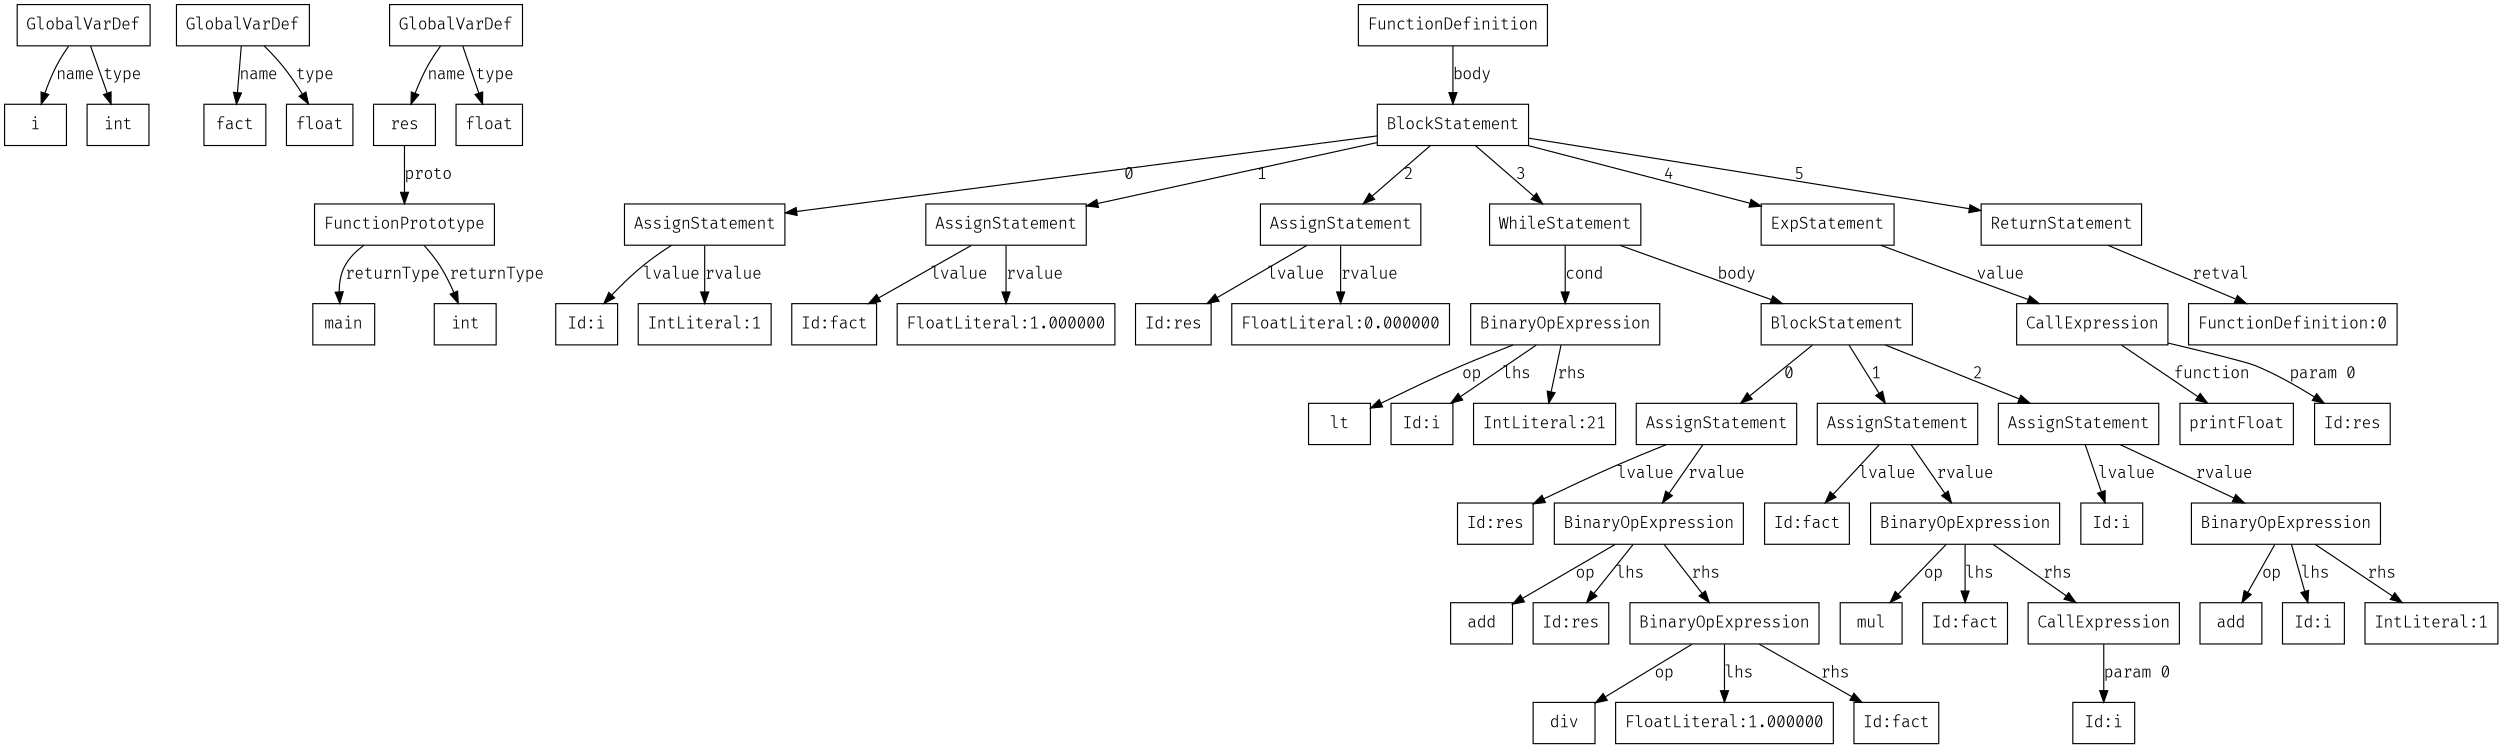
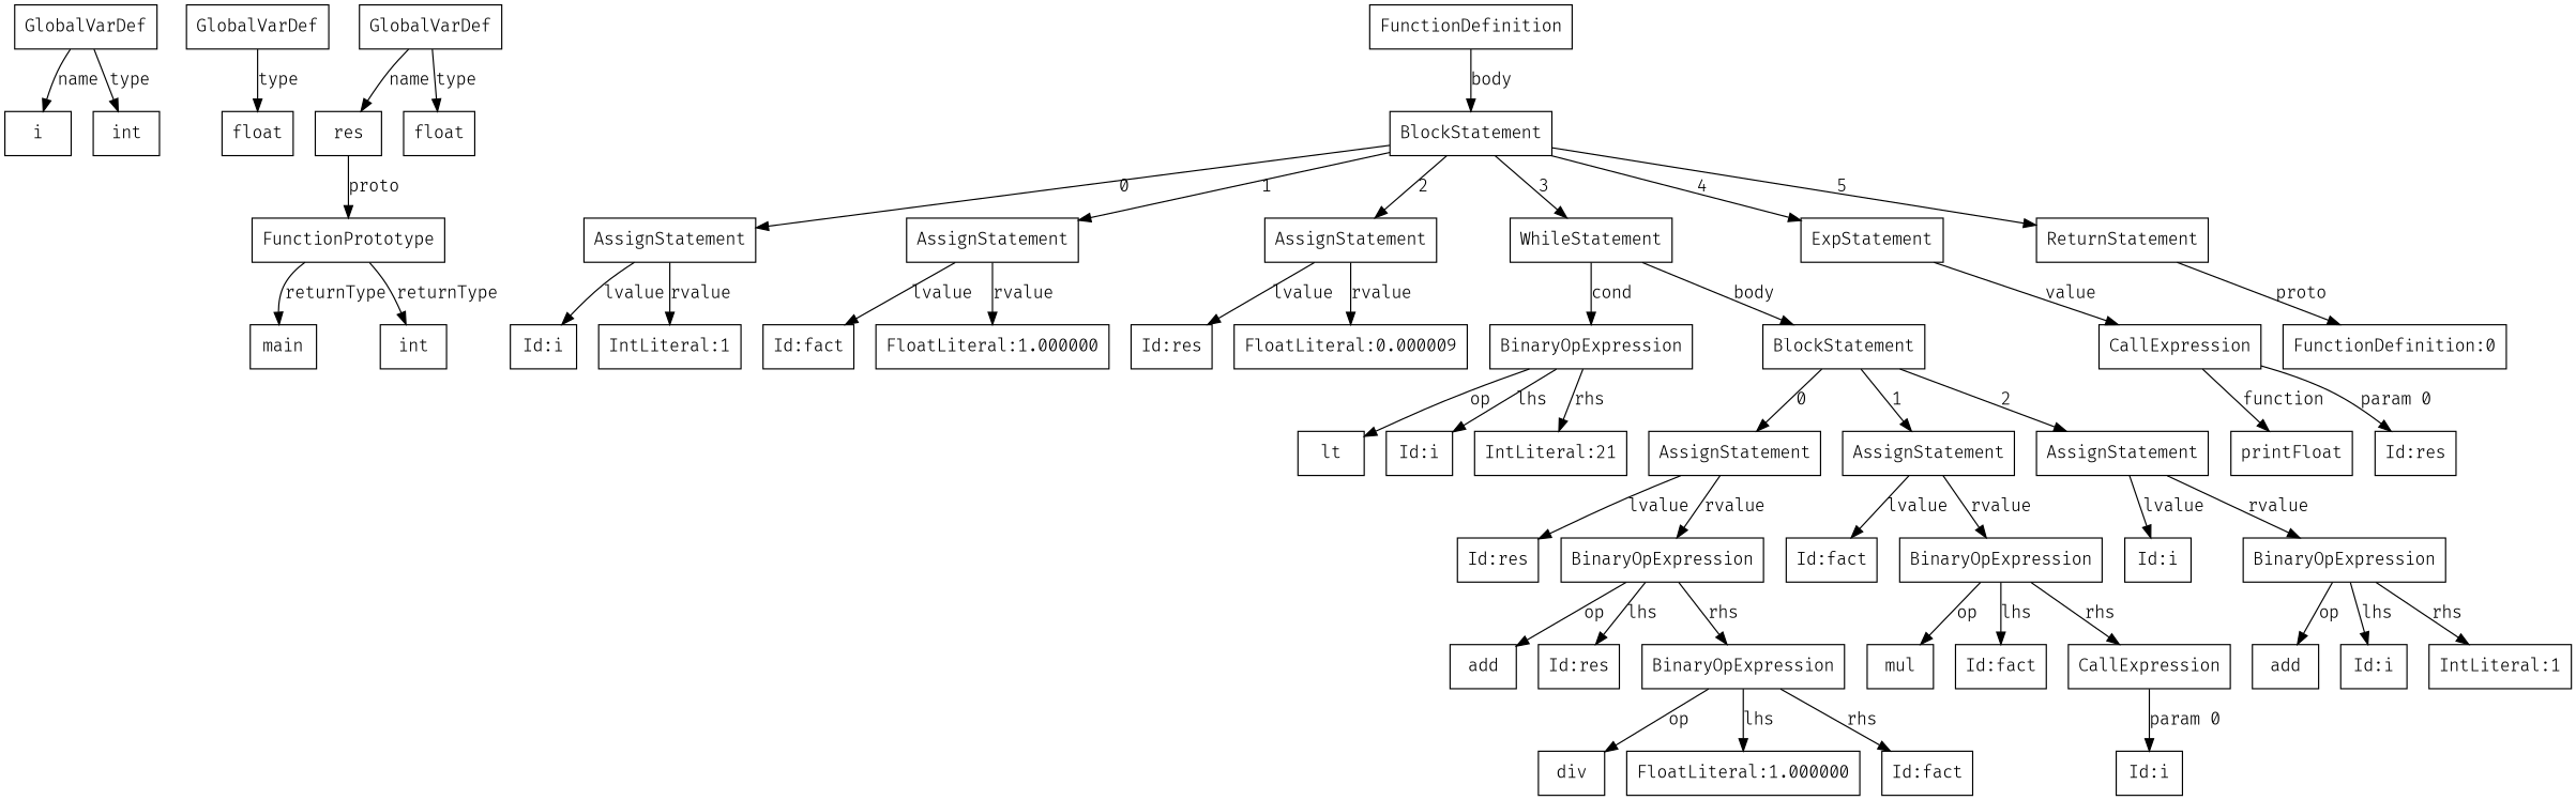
  digraph {
    node [fontname="Fira Code Light" shape=box]
    edge [fontname="Fira Code Light" splines=line]
    n1 [label=GlobalVarDef]
    n2 [label=i]
    n3 [label=int]
    n4 [label=GlobalVarDef]
-   n5 [label=fact]
    n6 [label=float]
    n7 [label=GlobalVarDef]
    n8 [label=res]
    n9 [label=float]
    n10 [label=FunctionPrototype]
    n11 [label=FunctionDefinition]
    n12 [label=BlockStatement]
    n13 [label=main]
    n14 [label=int]
    n15 [label=AssignStatement]
    n16 [label=AssignStatement]
    n17 [label=AssignStatement]
    n18 [label=WhileStatement]
    n19 [label=ExpStatement]
    n20 [label=ReturnStatement]
    n21 [label="Id:i"]
    n22 [label="IntLiteral:1"]
    n23 [label="Id:fact"]
    n24 [label="FloatLiteral:1.000000"]
    n25 [label="Id:res"]
-   n26 [label="FloatLiteral:0.000000"]
+   n26 [label="FloatLiteral:0.000009"]
    n27 [label=BinaryOpExpression]
    n28 [label=BlockStatement]
    n29 [label=CallExpression]
    n30 [label="FunctionDefinition:0"]
    n31 [label=lt]
    n32 [label="Id:i"]
    n33 [label="IntLiteral:21"]
    n34 [label=AssignStatement]
    n35 [label=AssignStatement]
    n36 [label=AssignStatement]
    n37 [label=printFloat]
    n38 [label="Id:res"]
    n39 [label="Id:res"]
    n40 [label=BinaryOpExpression]
    n41 [label="Id:fact"]
    n42 [label=BinaryOpExpression]
    n43 [label="Id:i"]
    n44 [label=BinaryOpExpression]
    n45 [label=add]
    n46 [label="Id:res"]
    n47 [label=BinaryOpExpression]
    n48 [label=mul]
    n49 [label="Id:fact"]
    n50 [label=CallExpression]
    n51 [label=add]
    n52 [label="Id:i"]
    n53 [label="IntLiteral:1"]
    n54 [label=div]
    n55 [label="FloatLiteral:1.000000"]
    n56 [label="Id:fact"]
    n57 [label="Id:i"]
    n1 -> n2 [label=name]
    n1 -> n3 [label=type]
-   n4 -> n5 [label=name]
    n4 -> n6 [label=type]
    n7 -> n8 [label=name]
    n7 -> n9 [label=type]
    n8 -> n10 [label=proto]
    n10 -> n13 [label=returnType]
    n10 -> n14 [label=returnType]
    n11 -> n12 [label=body]
    n12 -> n15 [label=0]
    n12 -> n16 [label=1]
    n12 -> n17 [label=2]
    n12 -> n18 [label=3]
    n12 -> n19 [label=4]
    n12 -> n20 [label=5]
    n15 -> n21 [label=lvalue]
    n15 -> n22 [label=rvalue]
    n16 -> n23 [label=lvalue]
    n16 -> n24 [label=rvalue]
    n17 -> n25 [label=lvalue]
    n17 -> n26 [label=rvalue]
    n18 -> n27 [label=cond]
    n18 -> n28 [label=body]
    n19 -> n29 [label=value]
-   n20 -> n30 [label=retval]
+   n20 -> n30 [label=proto]
    n27 -> n31 [label=op]
    n27 -> n32 [label=lhs]
    n27 -> n33 [label=rhs]
    n28 -> n34 [label=0]
    n28 -> n35 [label=1]
    n28 -> n36 [label=2]
    n29 -> n37 [label=function]
    n29 -> n38 [label="param 0"]
    n34 -> n39 [label=lvalue]
    n34 -> n40 [label=rvalue]
    n35 -> n41 [label=lvalue]
    n35 -> n42 [label=rvalue]
    n36 -> n43 [label=lvalue]
    n36 -> n44 [label=rvalue]
    n40 -> n45 [label=op]
    n40 -> n46 [label=lhs]
    n40 -> n47 [label=rhs]
    n42 -> n48 [label=op]
    n42 -> n49 [label=lhs]
    n42 -> n50 [label=rhs]
    n44 -> n51 [label=op]
    n44 -> n52 [label=lhs]
    n44 -> n53 [label=rhs]
    n47 -> n54 [label=op]
    n47 -> n55 [label=lhs]
    n47 -> n56 [label=rhs]
    n50 -> n57 [label="param 0"]
  }
